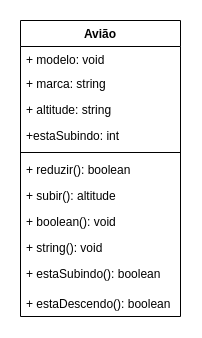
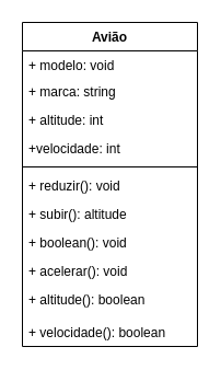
  <mxCell id="0" />
  <mxCell id="1" parent="0" />
  <mxCell id="2" value="Avião" style="swimlane;fontStyle=1;align=center;verticalAlign=top;childLayout=stackLayout;horizontal=1;startSize=26;horizontalStack=0;resizeParent=1;resizeParentMax=0;resizeLast=0;collapsible=1;marginBottom=0;" vertex="1" parent="1"><mxGeometry x="20" y="20" width="160" height="296" as="geometry" /></mxCell>
  <mxCell id="3" value="+ modelo: void&#10;" style="text;strokeColor=none;fillColor=none;align=left;verticalAlign=top;spacingLeft=4;spacingRight=4;overflow=hidden;rotatable=0;points=[[0,0.5],[1,0.5]];portConstraint=eastwest;" vertex="1" parent="2"><mxGeometry y="26" width="160" height="24" as="geometry" /></mxCell>
  <mxCell id="4" value="+ marca: string" style="text;strokeColor=none;fillColor=none;align=left;verticalAlign=top;spacingLeft=4;spacingRight=4;overflow=hidden;rotatable=0;points=[[0,0.5],[1,0.5]];portConstraint=eastwest;" vertex="1" parent="2"><mxGeometry y="50" width="160" height="26" as="geometry" /></mxCell>
- <mxCell id="5" value="+ altitude: string" style="text;strokeColor=none;fillColor=none;align=left;verticalAlign=top;spacingLeft=4;spacingRight=4;overflow=hidden;rotatable=0;points=[[0,0.5],[1,0.5]];portConstraint=eastwest;" vertex="1" parent="2"><mxGeometry y="76" width="160" height="26" as="geometry" /></mxCell>
- <mxCell id="6" value="+estaSubindo: int&#10;" style="text;strokeColor=none;fillColor=none;align=left;verticalAlign=top;spacingLeft=4;spacingRight=4;overflow=hidden;rotatable=0;points=[[0,0.5],[1,0.5]];portConstraint=eastwest;" vertex="1" parent="2"><mxGeometry y="102" width="160" height="26" as="geometry" /></mxCell>
+ <mxCell id="5" value="+ altitude: int" style="text;strokeColor=none;fillColor=none;align=left;verticalAlign=top;spacingLeft=4;spacingRight=4;overflow=hidden;rotatable=0;points=[[0,0.5],[1,0.5]];portConstraint=eastwest;" vertex="1" parent="2"><mxGeometry y="76" width="160" height="26" as="geometry" /></mxCell>
+ <mxCell id="6" value="+velocidade: int&#10;" style="text;strokeColor=none;fillColor=none;align=left;verticalAlign=top;spacingLeft=4;spacingRight=4;overflow=hidden;rotatable=0;points=[[0,0.5],[1,0.5]];portConstraint=eastwest;" vertex="1" parent="2"><mxGeometry y="102" width="160" height="26" as="geometry" /></mxCell>
  <mxCell id="7" value="" style="line;strokeWidth=1;fillColor=none;align=left;verticalAlign=middle;spacingTop=-1;spacingLeft=3;spacingRight=3;rotatable=0;labelPosition=right;points=[];portConstraint=eastwest;strokeColor=inherit;" vertex="1" parent="2"><mxGeometry y="128" width="160" height="8" as="geometry" /></mxCell>
- <mxCell id="8" value="+ reduzir(): boolean" style="text;strokeColor=none;fillColor=none;align=left;verticalAlign=top;spacingLeft=4;spacingRight=4;overflow=hidden;rotatable=0;points=[[0,0.5],[1,0.5]];portConstraint=eastwest;" vertex="1" parent="2"><mxGeometry y="136" width="160" height="26" as="geometry" /></mxCell>
+ <mxCell id="8" value="+ reduzir(): void" style="text;strokeColor=none;fillColor=none;align=left;verticalAlign=top;spacingLeft=4;spacingRight=4;overflow=hidden;rotatable=0;points=[[0,0.5],[1,0.5]];portConstraint=eastwest;" vertex="1" parent="2"><mxGeometry y="136" width="160" height="26" as="geometry" /></mxCell>
  <mxCell id="9" value="+ subir(): altitude" style="text;strokeColor=none;fillColor=none;align=left;verticalAlign=top;spacingLeft=4;spacingRight=4;overflow=hidden;rotatable=0;points=[[0,0.5],[1,0.5]];portConstraint=eastwest;" vertex="1" parent="2"><mxGeometry y="162" width="160" height="26" as="geometry" /></mxCell>
  <mxCell id="10" value="+ boolean(): void" style="text;strokeColor=none;fillColor=none;align=left;verticalAlign=top;spacingLeft=4;spacingRight=4;overflow=hidden;rotatable=0;points=[[0,0.5],[1,0.5]];portConstraint=eastwest;" vertex="1" parent="2"><mxGeometry y="188" width="160" height="26" as="geometry" /></mxCell>
- <mxCell id="11" value="+ string(): void" style="text;strokeColor=none;fillColor=none;align=left;verticalAlign=top;spacingLeft=4;spacingRight=4;overflow=hidden;rotatable=0;points=[[0,0.5],[1,0.5]];portConstraint=eastwest;" vertex="1" parent="2"><mxGeometry y="214" width="160" height="26" as="geometry" /></mxCell>
- <mxCell id="12" value="+ estaSubindo(): boolean" style="text;strokeColor=none;fillColor=none;align=left;verticalAlign=top;spacingLeft=4;spacingRight=4;overflow=hidden;rotatable=0;points=[[0,0.5],[1,0.5]];portConstraint=eastwest;" vertex="1" parent="2"><mxGeometry y="240" width="160" height="30" as="geometry" /></mxCell>
- <mxCell id="13" value="+ estaDescendo(): boolean" style="text;strokeColor=none;fillColor=none;align=left;verticalAlign=top;spacingLeft=4;spacingRight=4;overflow=hidden;rotatable=0;points=[[0,0.5],[1,0.5]];portConstraint=eastwest;" vertex="1" parent="2"><mxGeometry y="270" width="160" height="26" as="geometry" /></mxCell>
+ <mxCell id="11" value="+ acelerar(): void" style="text;strokeColor=none;fillColor=none;align=left;verticalAlign=top;spacingLeft=4;spacingRight=4;overflow=hidden;rotatable=0;points=[[0,0.5],[1,0.5]];portConstraint=eastwest;" vertex="1" parent="2"><mxGeometry y="214" width="160" height="26" as="geometry" /></mxCell>
+ <mxCell id="12" value="+ altitude(): boolean" style="text;strokeColor=none;fillColor=none;align=left;verticalAlign=top;spacingLeft=4;spacingRight=4;overflow=hidden;rotatable=0;points=[[0,0.5],[1,0.5]];portConstraint=eastwest;" vertex="1" parent="2"><mxGeometry y="240" width="160" height="30" as="geometry" /></mxCell>
+ <mxCell id="13" value="+ velocidade(): boolean" style="text;strokeColor=none;fillColor=none;align=left;verticalAlign=top;spacingLeft=4;spacingRight=4;overflow=hidden;rotatable=0;points=[[0,0.5],[1,0.5]];portConstraint=eastwest;" vertex="1" parent="2"><mxGeometry y="270" width="160" height="26" as="geometry" /></mxCell>
